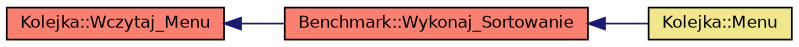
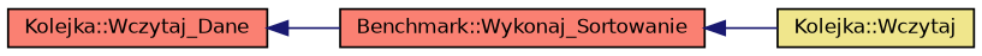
  digraph {
    rankdir=LR
    node [color=black fillcolor=salmon fontname=Helvetica fontsize=10 shape=record style=filled]
    edge [color=midnightblue dir=back fontname=Helvetica fontsize=10 labelfontname=Helvetica labelfontsize=10 style=solid]
-   n1 [fontcolor=black height=0.2 label="Kolejka::Wczytaj_Menu" width=0.4]
+   n1 [fontcolor=black height=0.2 label="Kolejka::Wczytaj_Dane" width=0.4]
    n2 [height=0.2 label="Benchmark::Wykonaj_Sortowanie" width=0.4]
-   n3 [fillcolor=khaki height=0.2 label="Kolejka::Menu" width=0.4]
+   n3 [fillcolor=khaki height=0.2 label="Kolejka::Wczytaj" width=0.4]
    n1 -> n2
    n2 -> n3
  }
